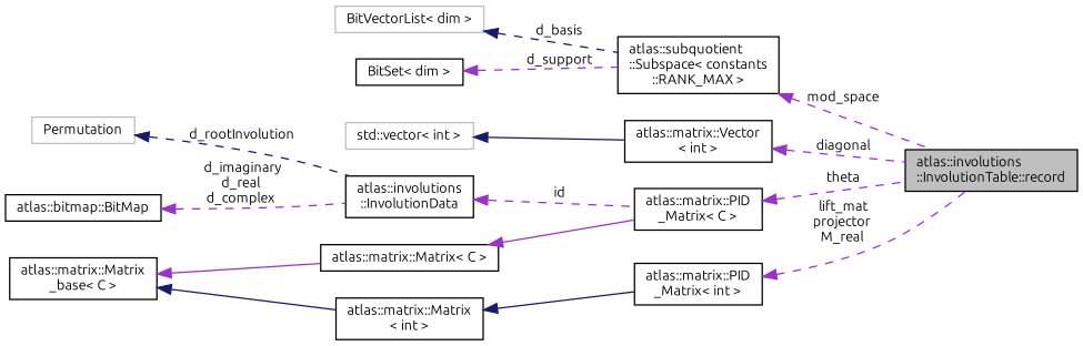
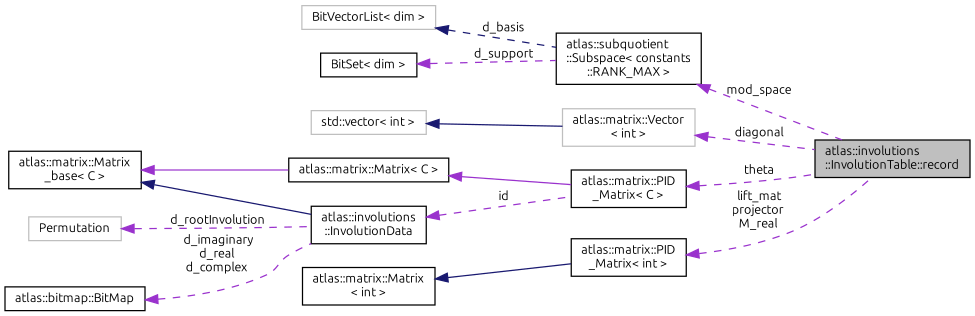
  digraph {
    fontname=Ubuntu
    rankdir=LR
    node [color=black fillcolor=white fontname=Ubuntu fontsize=10 shape=record style=filled]
    edge [color=darkorchid3 dir=back fontname=Ubuntu fontsize=10 labelfontname=Helvetica labelfontsize=10 style=dashed]
    n1 [fillcolor=grey75 fontcolor=black height=0.2 label="atlas::involutions\l::InvolutionTable::record" width=0.4]
    n2 [height=0.2 label="atlas::subquotient\l::Subspace\< constants\l::RANK_MAX \>" width=0.4]
    n3 [color=grey75 height=0.2 label="BitVectorList\< dim \>" width=0.4]
    n4 [height=0.2 label="BitSet\< dim \>" width=0.4]
-   n5 [height=0.2 label="atlas::matrix::Vector\l\< int \>" width=0.4]
+   n5 [color=grey75 height=0.2 label="atlas::matrix::Vector\l\< int \>" width=0.4]
    n6 [color=grey75 height=0.2 label="std::vector\< int \>" width=0.4]
    n7 [height=0.2 label="atlas::matrix::PID\l_Matrix\< C \>" width=0.4]
    n8 [height=0.2 label="atlas::matrix::Matrix\< C \>" width=0.4]
    n9 [height=0.2 label="atlas::matrix::Matrix\l_base\< C \>" width=0.4]
    n10 [height=0.2 label="atlas::matrix::Matrix\l\< int \>" width=0.4]
    n11 [height=0.2 label="atlas::matrix::PID\l_Matrix\< int \>" width=0.4]
    n12 [height=0.2 label="atlas::involutions\l::InvolutionData" width=0.4]
    n13 [color=grey75 height=0.2 label=Permutation width=0.4]
    n14 [height=0.2 label="atlas::bitmap::BitMap" width=0.4]
    n2 -> n1 [label=" mod_space"]
    n3 -> n2 [color=midnightblue label=" d_basis"]
    n4 -> n2 [label=" d_support"]
    n5 -> n1 [label=" diagonal"]
    n6 -> n5 [color=midnightblue style=solid]
    n7 -> n1 [label=" theta"]
    n8 -> n7 [style=solid]
    n9 -> n8 [style=solid]
-   n9 -> n10 [color=midnightblue style=solid]
+   n9 -> n12 [color=midnightblue style=solid]
    n10 -> n11 [color=midnightblue style=solid]
    n11 -> n1 [label=" lift_mat\nprojector\nM_real"]
    n12 -> n7 [label=" id"]
-   n13 -> n12 [color=midnightblue label=" d_rootInvolution"]
+   n13 -> n12 [label=" d_rootInvolution"]
    n14 -> n12 [label=" d_imaginary\nd_real\nd_complex"]
  }
